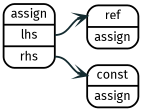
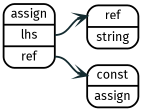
  digraph {
    fontname="Fira Sans"
    rankdir=LR
    node [fontname="Fira Sans" penwidth=2 shape=record style=rounded]
    edge [arrowhead=vee color="#142b30" fontname="Fira Sans" headport=a penwidth=2]
-   n1 [label="<a> assign | <l> lhs  | <r> rhs"]
-   n2 [label="<a> ref   | <l> assign"]
+   n1 [label="<a> assign | <l> lhs  | <r> ref"]
+   n2 [label="<a> ref   | <l> string"]
    n3 [label="<a> const | <l> assign"]
    n1 -> n2 [tailport=l]
    n1 -> n3 [tailport=r]
  }
